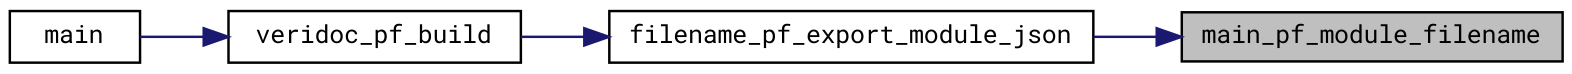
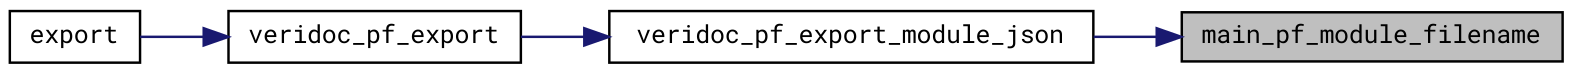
  digraph {
    fontname="Roboto Mono"
    rankdir=RL
    node [color=black fillcolor=white fontname="Roboto Mono" fontsize=10 shape=record style=filled]
    edge [color=midnightblue dir=back fontname="Roboto Mono" fontsize=10 labelfontname=Helvetica labelfontsize=10 style=solid]
    n1 [fillcolor=grey75 fontcolor=black height=0.2 label=main_pf_module_filename width=0.4]
-   n2 [height=0.2 label=filename_pf_export_module_json width=0.4]
-   n3 [height=0.2 label=veridoc_pf_build width=0.4]
-   n4 [height=0.2 label=main width=0.4]
+   n2 [height=0.2 label=veridoc_pf_export_module_json width=0.4]
+   n3 [height=0.2 label=veridoc_pf_export width=0.4]
+   n4 [height=0.2 label=export width=0.4]
    n1 -> n2
    n2 -> n3
    n3 -> n4
  }
